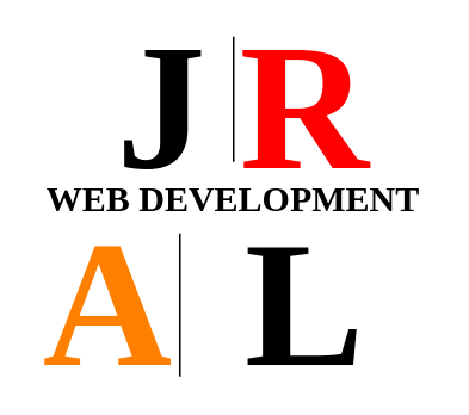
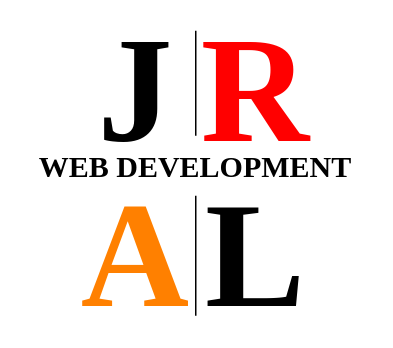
  <mxCell id="0" />
  <mxCell id="1" parent="0" />
  <mxCell id="2" value="J" style="text;html=1;strokeColor=none;fillColor=none;align=center;verticalAlign=middle;whiteSpace=wrap;rounded=0;fontStyle=1;spacing=2;fontSize=100;fontFamily=Times New Roman;" vertex="1" parent="1"><mxGeometry x="50" y="20" width="80" height="80" as="geometry" /></mxCell>
  <mxCell id="3" value="R&lt;span style=&quot;font-family: monospace; font-size: 0px; font-weight: 400; text-align: start;&quot;&gt;%&lt;/span&gt;&lt;span style=&quot;font-family: monospace; font-size: 0px; font-weight: 400; text-align: start;&quot;&gt;3CmxGraphModel%3E%3Croot%3E%3CmxCell%20id%3D%220%22%2F%3E%3CmxCell%20id%3D%221%22%20parent%3D%220%22%2F%3E%3CmxCell%20id%3D%222%22%20value%3D%22J%22%20style%3D%22text%3Bhtml%3D1%3BstrokeColor%3Dnone%3BfillColor%3Dnone%3Balign%3Dcenter%3BverticalAlign%3Dmiddle%3BwhiteSpace%3Dwrap%3Brounded%3D0%3BfontStyle%3D1%3Bspacing%3D2%3BfontSize%3D100%3BfontFamily%3DTimes%20New%20Roman%3B%22%20vertex%3D%221%22%20parent%3D%221%22%3E%3CmxGeometry%20x%3D%22380%22%20y%3D%22430%22%20width%3D%2260%22%20height%3D%2230%22%20as%3D%22geometry%22%2F%3E%3C%2FmxCell%3E%3C%2Froot%3E%3C%2FmxGraphModel%3E&lt;/span&gt;" style="text;html=1;strokeColor=none;fillColor=none;align=center;verticalAlign=middle;whiteSpace=wrap;rounded=0;fontStyle=1;spacing=2;fontSize=100;fontFamily=Times New Roman;fontColor=#FF0000;" vertex="1" parent="1"><mxGeometry x="130" y="20" width="80" height="80" as="geometry" /></mxCell>
  <mxCell id="4" value="WEB DEVELOPMENT" style="text;html=1;strokeColor=none;fillColor=none;align=center;verticalAlign=middle;whiteSpace=wrap;rounded=0;fontFamily=Times New Roman;fontSize=20;fontColor=#000000;fontStyle=1" vertex="1" parent="1"><mxGeometry x="20" y="100" width="220" height="20" as="geometry" /></mxCell>
  <mxCell id="5" style="edgeStyle=orthogonalEdgeStyle;rounded=0;orthogonalLoop=1;jettySize=auto;html=1;exitX=0.5;exitY=1;exitDx=0;exitDy=0;fontFamily=Times New Roman;fontSize=20;fontColor=#FF0000;" edge="1" parent="1"><mxGeometry relative="1" as="geometry"><mxPoint x="170" y="190" as="sourcePoint" /><mxPoint x="170" y="190" as="targetPoint" /></mxGeometry></mxCell>
- <mxCell id="6" value="A" style="text;html=1;strokeColor=none;fillColor=none;align=center;verticalAlign=middle;whiteSpace=wrap;rounded=0;fontStyle=1;spacing=2;fontSize=100;fontFamily=Times New Roman;fontColor=#FF8000;" vertex="1" parent="1"><mxGeometry x="20" y="130" width="80" height="80" as="geometry" /></mxCell>
+ <mxCell id="6" value="A" style="text;html=1;strokeColor=none;fillColor=none;align=center;verticalAlign=middle;whiteSpace=wrap;rounded=0;fontStyle=1;spacing=2;fontSize=100;fontFamily=Times New Roman;fontColor=#FF8000;" vertex="1" parent="1"><mxGeometry x="50" y="130" width="80" height="80" as="geometry" /></mxCell>
  <mxCell id="7" style="edgeStyle=orthogonalEdgeStyle;rounded=0;orthogonalLoop=1;jettySize=auto;html=1;exitX=0.5;exitY=1;exitDx=0;exitDy=0;fontFamily=Times New Roman;fontSize=20;fontColor=#FF0000;" edge="1" parent="1"><mxGeometry relative="1" as="geometry"><mxPoint x="170" y="190" as="sourcePoint" /><mxPoint x="170" y="190" as="targetPoint" /></mxGeometry></mxCell>
  <mxCell id="8" value="L" style="text;html=1;strokeColor=none;fillColor=none;align=center;verticalAlign=middle;whiteSpace=wrap;rounded=0;fontStyle=1;spacing=2;fontSize=100;fontFamily=Times New Roman;" vertex="1" parent="1"><mxGeometry x="130" y="130" width="80" height="80" as="geometry" /></mxCell>
  <mxCell id="9" value="" style="endArrow=none;html=1;rounded=0;fontFamily=Times New Roman;fontSize=20;fontColor=#FF0000;" edge="1" parent="1"><mxGeometry width="50" height="50" relative="1" as="geometry"><mxPoint x="130" y="20" as="sourcePoint" /><mxPoint x="130" y="90" as="targetPoint" /></mxGeometry></mxCell>
  <mxCell id="10" value="" style="endArrow=none;html=1;rounded=0;fontFamily=Times New Roman;fontSize=20;fontColor=#FF0000;entryX=1;entryY=0;entryDx=0;entryDy=0;exitX=1;exitY=1;exitDx=0;exitDy=0;" edge="1" parent="1" source="6" target="6"><mxGeometry width="50" height="50" relative="1" as="geometry"><mxPoint x="60" y="20" as="sourcePoint" /><mxPoint x="110" y="-30" as="targetPoint" /></mxGeometry></mxCell>
